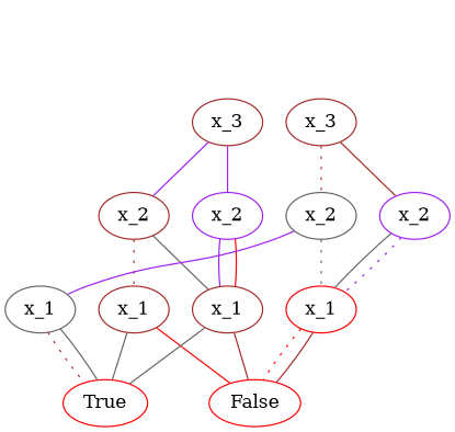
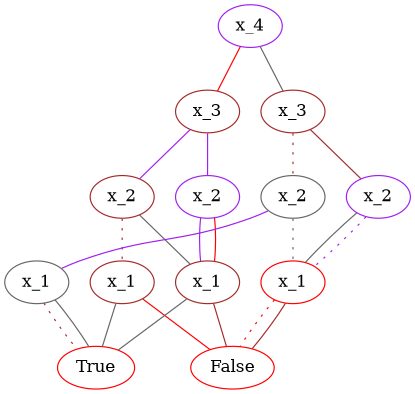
  graph {
    node [color=brown]
    edge [color=gray40 penwidth=1.0 style=bold]
+   n1 [label=x_4 color=purple]
    n2 [label=x_3]
    n3 [label=x_3]
    n4 [label=x_2]
    n5 [label=x_2 color=purple]
    n6 [label=x_2 color=gray40]
    n7 [label=x_2 color=purple]
    n8 [label=x_1]
    n9 [label=x_1]
    n10 [label=True color=red]
    n11 [label=False color=red]
    n12 [label=x_1 color=gray40]
    n13 [label=x_1 color=red]
+   n1 -- n2 [color=red]
+   n1 -- n3 [style=solid]
    n2 -- n4 [color=purple]
    n2 -- n5 [color=purple style=solid]
    n3 -- n6 [color=brown style=dotted]
    n3 -- n7 [color=brown]
    n4 -- n8 [color=brown style=dotted]
    n4 -- n9 [style=solid]
    n5 -- n9 [color=purple]
    n5 -- n9 [color=red]
    n6 -- n12 [color=purple style=solid]
    n6 -- n13 [style=dotted]
    n7 -- n13
    n7 -- n13 [color=purple style=dotted]
    n8 -- n10 [style=solid]
    n8 -- n11 [color=red]
    n9 -- n10
    n9 -- n11 [color=brown]
    n12 -- n10 [color=brown style=dotted]
    n12 -- n10
    n13 -- n11 [color=red style=dotted]
    n13 -- n11 [color=brown style=solid]
  }
